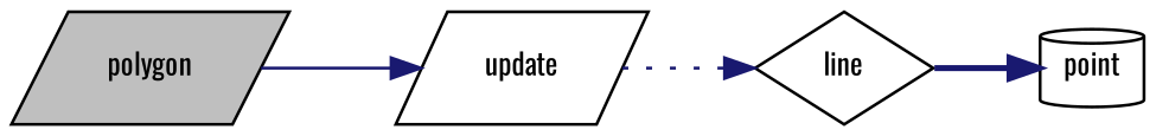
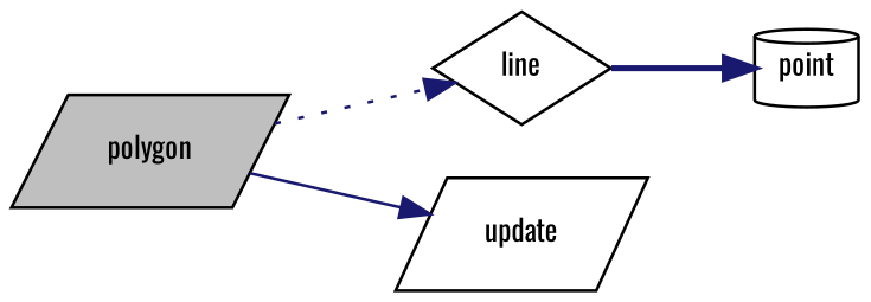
  digraph {
    fontname=Oswald
    rankdir=LR
    node [color=black fillcolor=white fontname=Oswald fontsize=10 shape=parallelogram style=filled]
    edge [color=midnightblue fontname=Oswald fontsize=10 labelfontname=Helvetica labelfontsize=10]
    n1 [fillcolor=grey75 fontcolor=black height=0.2 label=polygon width=0.4]
    n2 [height=0.2 label=line shape=diamond width=0.4]
    n3 [height=0.2 label=update width=0.4]
    n4 [height=0.2 label=point shape=cylinder width=0.4]
-   n3 -> n2 [style=dotted]
+   n1 -> n2 [style=dotted]
    n1 -> n3 [style=solid]
    n2 -> n4 [style=bold]
  }
